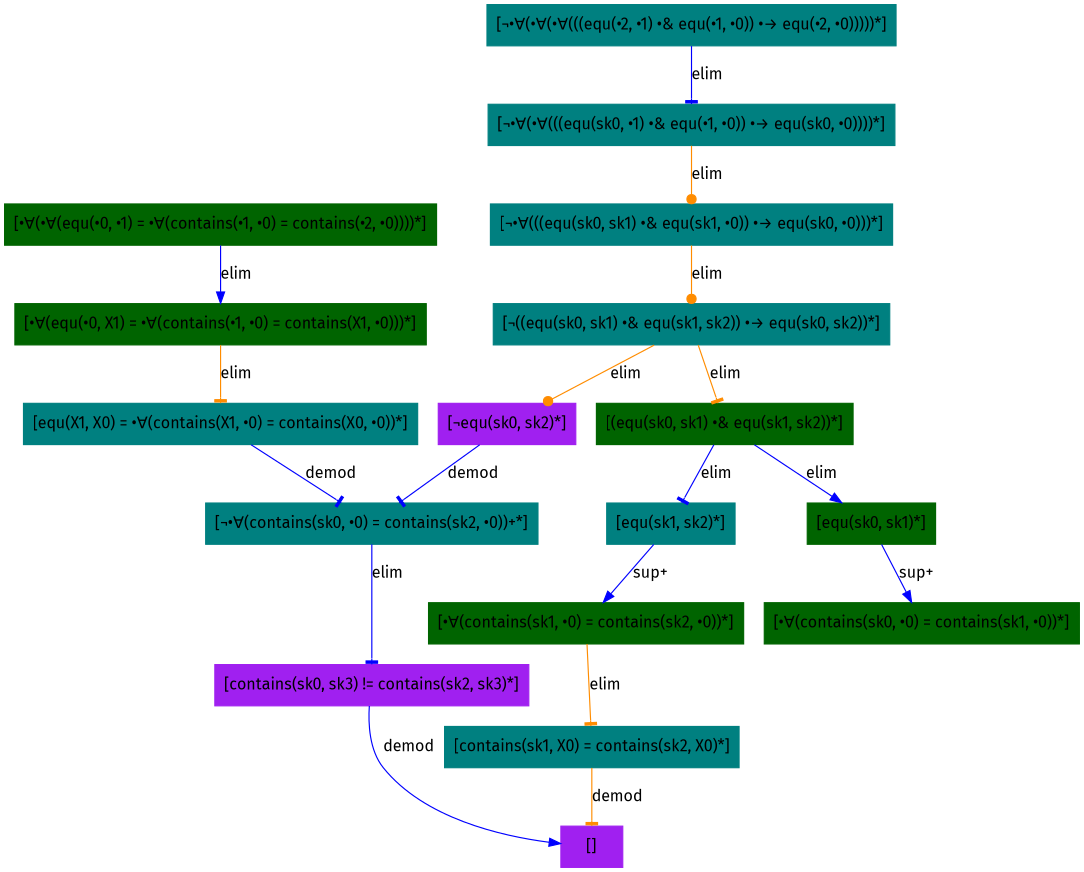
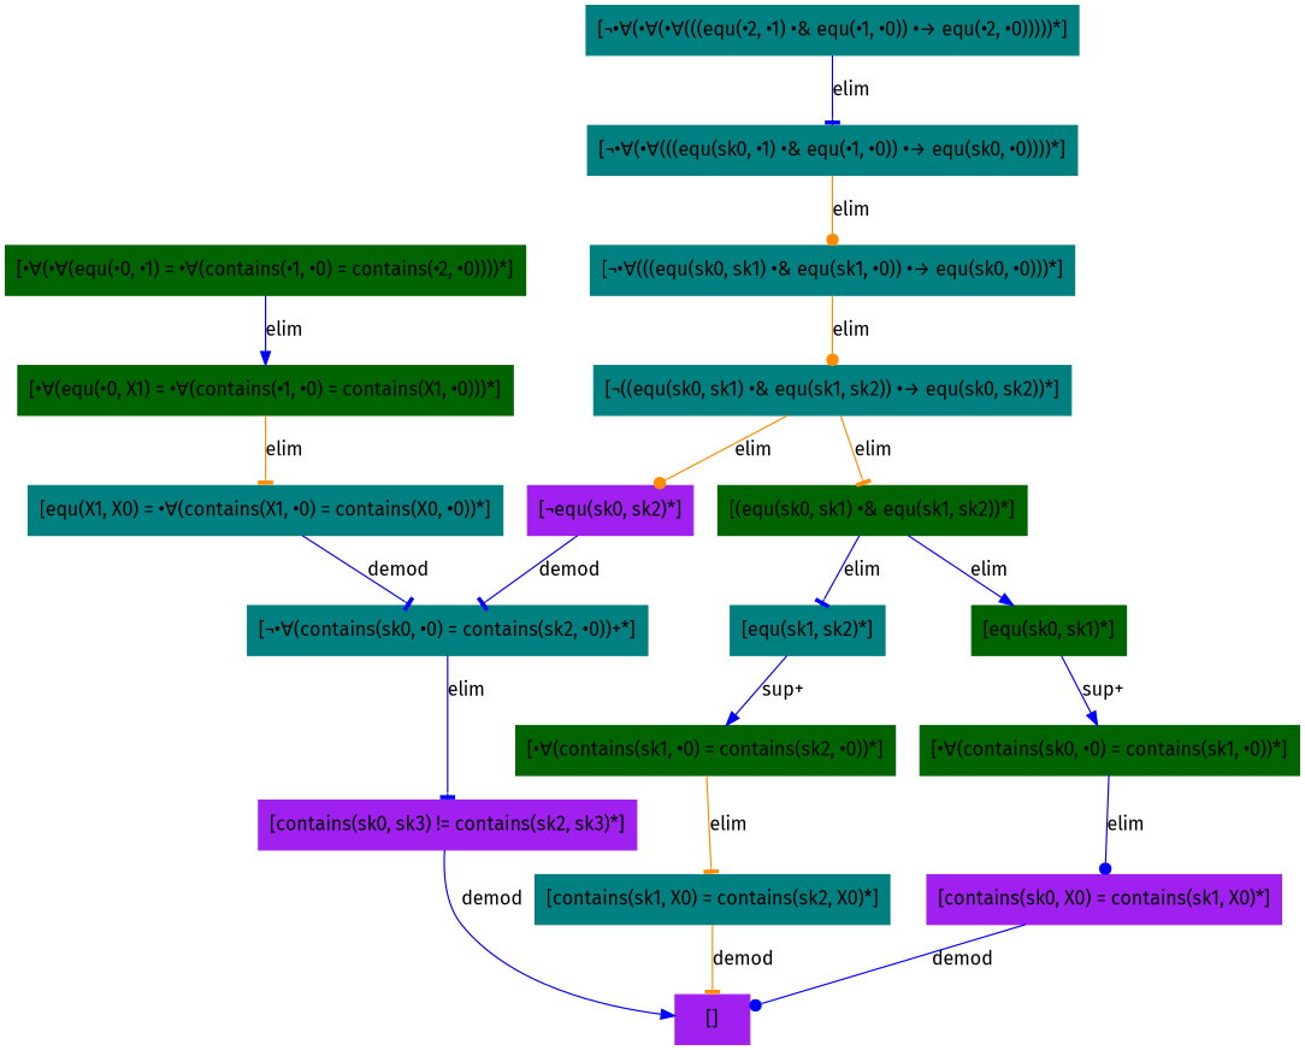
  digraph {
    fontname="Fira Sans"
    node [color=teal fontname="Fira Sans" shape=box style=filled]
    edge [arrowhead=tee color=blue fontname="Fira Sans"]
    n1 [color=darkgreen label="[•∀(contains(sk0, •0) = contains(sk1, •0))*]"]
+   n2 [color=purple label="[contains(sk0, X0) = contains(sk1, X0)*]"]
    n3 [color=purple label="[]"]
    n4 [label="[equ(sk1, sk2)*]"]
    n5 [color=darkgreen label="[•∀(contains(sk1, •0) = contains(sk2, •0))*]"]
    n6 [label="[contains(sk1, X0) = contains(sk2, X0)*]"]
    n7 [color=darkgreen label="[equ(sk0, sk1)*]"]
    n8 [label="[¬•∀(((equ(sk0, sk1) •& equ(sk1, •0)) •→ equ(sk0, •0)))*]"]
    n9 [label="[¬((equ(sk0, sk1) •& equ(sk1, sk2)) •→ equ(sk0, sk2))*]"]
    n10 [color=darkgreen label="[(equ(sk0, sk1) •& equ(sk1, sk2))*]"]
    n11 [color=purple label="[¬equ(sk0, sk2)*]"]
    n12 [label="[¬•∀(contains(sk0, •0) = contains(sk2, •0))+*]"]
    n13 [color=purple label="[contains(sk0, sk3) != contains(sk2, sk3)*]"]
    n14 [label="[¬•∀(•∀(((equ(sk0, •1) •& equ(•1, •0)) •→ equ(sk0, •0))))*]"]
    n15 [label="[¬•∀(•∀(•∀(((equ(•2, •1) •& equ(•1, •0)) •→ equ(•2, •0)))))*]"]
    n16 [label="[equ(X1, X0) = •∀(contains(X1, •0) = contains(X0, •0))*]"]
    n17 [color=darkgreen label="[•∀(•∀(equ(•0, •1) = •∀(contains(•1, •0) = contains(•2, •0))))*]"]
    n18 [color=darkgreen label="[•∀(equ(•0, X1) = •∀(contains(•1, •0) = contains(X1, •0)))*]"]
+   n1 -> n2 [arrowhead=dot label=elim]
+   n2 -> n3 [arrowhead=dot label=demod]
    n4 -> n5 [arrowhead=normal label="sup+"]
    n5 -> n6 [color=darkorange label=elim]
    n6 -> n3 [color=darkorange label=demod]
    n7 -> n1 [arrowhead=normal label="sup+"]
    n8 -> n9 [arrowhead=dot color=darkorange label=elim]
    n9 -> n10 [color=darkorange label=elim]
    n9 -> n11 [arrowhead=dot color=darkorange label=elim]
    n10 -> n4 [label=elim]
    n10 -> n7 [arrowhead=normal label=elim]
    n11 -> n12 [label=demod]
    n12 -> n13 [label=elim]
    n13 -> n3 [arrowhead=normal label=demod]
    n14 -> n8 [arrowhead=dot color=darkorange label=elim]
    n15 -> n14 [label=elim]
    n16 -> n12 [label=demod]
    n17 -> n18 [arrowhead=normal label=elim]
    n18 -> n16 [color=darkorange label=elim]
  }
